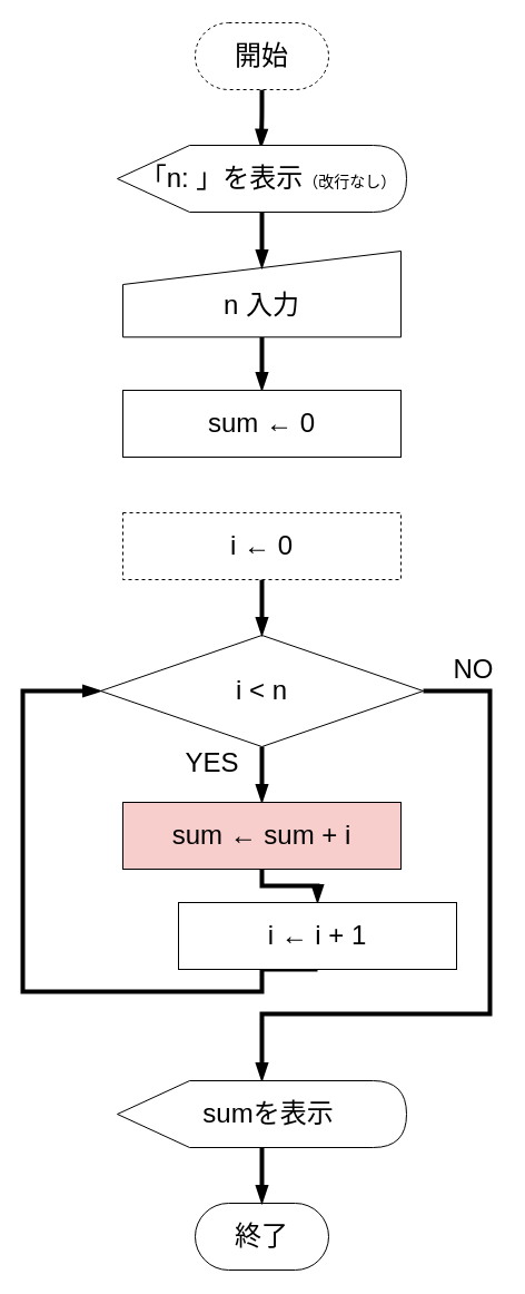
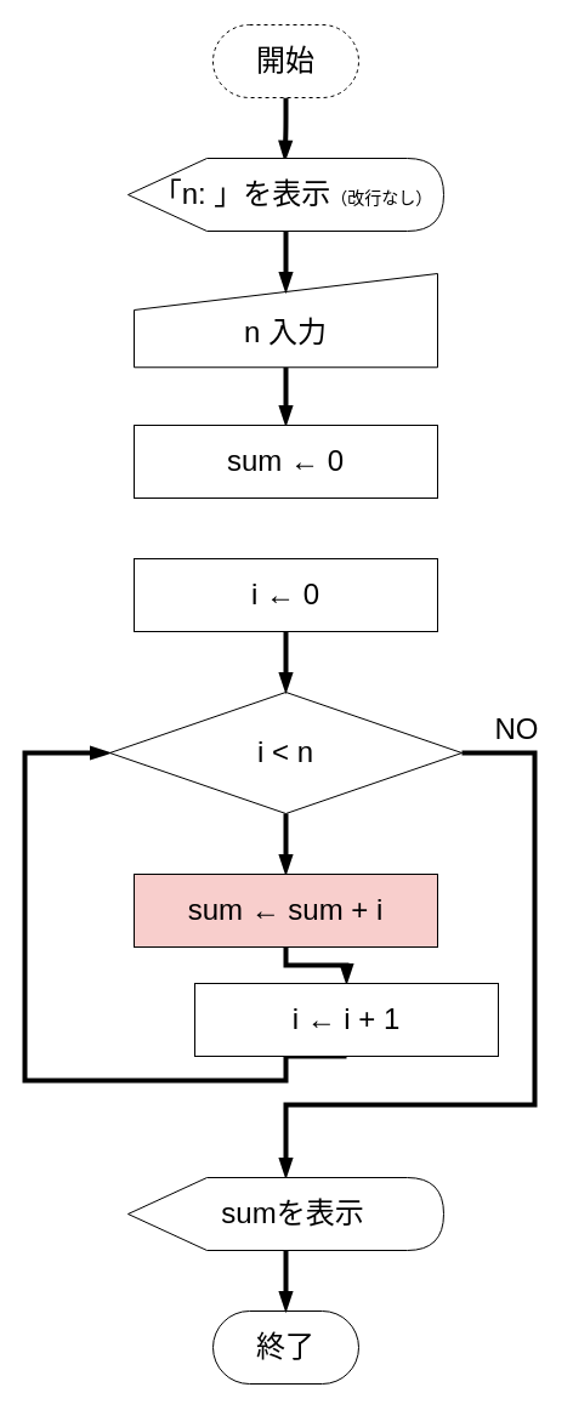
  <mxCell id="0" />
  <mxCell id="1" parent="0" />
  <mxCell id="2" style="edgeStyle=orthogonalEdgeStyle;html=1;entryX=0.497;entryY=0.027;entryDx=0;entryDy=0;entryPerimeter=0;fontSize=24;endArrow=blockThin;endFill=1;strokeWidth=4;" parent="1" source="3" target="11" edge="1"><mxGeometry relative="1" as="geometry" /></mxCell>
  <mxCell id="3" value="開始" style="rounded=1;whiteSpace=wrap;html=1;arcSize=50;fontSize=24;dashed=1;" parent="1" vertex="1"><mxGeometry x="175" y="20" width="120" height="60" as="geometry" /></mxCell>
  <mxCell id="4" style="edgeStyle=none;html=1;fontSize=20;endArrow=blockThin;endFill=1;strokeWidth=4;exitX=0.5;exitY=1;exitDx=0;exitDy=0;" parent="1" source="9" target="16" edge="1"><mxGeometry relative="1" as="geometry"><mxPoint x="250" y="320" as="sourcePoint" /><mxPoint x="220" y="340" as="targetPoint" /></mxGeometry></mxCell>
  <mxCell id="5" value="終了" style="rounded=1;whiteSpace=wrap;html=1;arcSize=50;fontSize=24;" parent="1" vertex="1"><mxGeometry x="175" y="1080" width="120" height="60" as="geometry" /></mxCell>
  <mxCell id="6" style="edgeStyle=orthogonalEdgeStyle;html=1;fontSize=19;endArrow=blockThin;endFill=1;strokeWidth=4;entryX=0.5;entryY=0;entryDx=0;entryDy=0;" parent="1" source="8" target="20" edge="1"><mxGeometry relative="1" as="geometry" /></mxCell>
  <mxCell id="7" style="edgeStyle=orthogonalEdgeStyle;rounded=0;html=1;exitX=1;exitY=0.5;exitDx=0;exitDy=0;exitPerimeter=0;strokeWidth=4;fontSize=24;endArrow=blockThin;endFill=1;" edge="1" parent="1" source="8" target="13"><mxGeometry relative="1" as="geometry"><Array as="points"><mxPoint x="440" y="620" /><mxPoint x="440" y="910" /><mxPoint x="235" y="910" /></Array></mxGeometry></mxCell>
  <mxCell id="8" value="i &amp;lt; n" style="strokeWidth=1;html=1;shape=mxgraph.flowchart.decision;whiteSpace=wrap;fontSize=24;" parent="1" vertex="1"><mxGeometry x="90" y="570" width="290" height="100" as="geometry" /></mxCell>
  <mxCell id="9" value="&lt;span style=&quot;font-size: 24px;&quot;&gt;n 入力&lt;/span&gt;" style="shape=manualInput;whiteSpace=wrap;html=1;fontSize=24;spacingTop=20;strokeWidth=1;" parent="1" vertex="1"><mxGeometry x="110" y="225" width="250" height="77.27" as="geometry" /></mxCell>
  <mxCell id="10" style="edgeStyle=orthogonalEdgeStyle;html=1;fontSize=24;strokeWidth=4;endArrow=blockThin;endFill=1;" parent="1" source="11" edge="1"><mxGeometry relative="1" as="geometry"><mxPoint x="235" y="240" as="targetPoint" /></mxGeometry></mxCell>
  <mxCell id="11" value="&lt;font style=&quot;font-size: 24px;&quot;&gt;「n: 」を表示&lt;/font&gt;&lt;font style=&quot;font-size: 14px;&quot;&gt;（改行なし）&lt;/font&gt;" style="shape=display;whiteSpace=wrap;html=1;fontSize=24;spacingLeft=12;strokeWidth=1;" parent="1" vertex="1"><mxGeometry x="105" y="130" width="260" height="60" as="geometry" /></mxCell>
  <mxCell id="12" style="edgeStyle=orthogonalEdgeStyle;rounded=0;html=1;entryX=0.5;entryY=0;entryDx=0;entryDy=0;strokeWidth=4;fontSize=24;endArrow=blockThin;endFill=1;" edge="1" parent="1" source="13" target="5"><mxGeometry relative="1" as="geometry" /></mxCell>
  <mxCell id="13" value="sumを表示" style="shape=display;whiteSpace=wrap;html=1;fontSize=24;spacingLeft=12;strokeWidth=1;" parent="1" vertex="1"><mxGeometry x="105" y="970" width="260" height="60" as="geometry" /></mxCell>
- <mxCell id="14" value="YES" style="text;html=1;align=center;verticalAlign=middle;resizable=0;points=[];autosize=1;strokeColor=none;fillColor=none;fontSize=24;" parent="1" vertex="1"><mxGeometry x="160" y="670" width="60" height="30" as="geometry" /></mxCell>
  <mxCell id="15" value="NO" style="text;html=1;align=center;verticalAlign=middle;resizable=0;points=[];autosize=1;strokeColor=none;fillColor=none;fontSize=24;" parent="1" vertex="1"><mxGeometry x="400" y="586" width="50" height="30" as="geometry" /></mxCell>
  <mxCell id="16" value="sum ← 0" style="rounded=0;whiteSpace=wrap;html=1;fontSize=24;" vertex="1" parent="1"><mxGeometry x="110" y="350" width="250" height="60" as="geometry" /></mxCell>
  <mxCell id="17" value="" style="edgeStyle=orthogonalEdgeStyle;rounded=0;html=1;strokeWidth=4;fontSize=24;endArrow=blockThin;endFill=1;" edge="1" parent="1" source="18" target="8"><mxGeometry relative="1" as="geometry" /></mxCell>
- <mxCell id="18" value="i ← 0" style="rounded=0;whiteSpace=wrap;html=1;fontSize=24;dashed=1;" vertex="1" parent="1"><mxGeometry x="110" y="460" width="250" height="60" as="geometry" /></mxCell>
+ <mxCell id="18" value="i ← 0" style="rounded=0;whiteSpace=wrap;html=1;fontSize=24;" vertex="1" parent="1"><mxGeometry x="110" y="460" width="250" height="60" as="geometry" /></mxCell>
  <mxCell id="19" style="edgeStyle=orthogonalEdgeStyle;rounded=0;html=1;strokeWidth=4;fontSize=24;endArrow=blockThin;endFill=1;" edge="1" parent="1" source="20" target="22"><mxGeometry relative="1" as="geometry" /></mxCell>
  <mxCell id="20" value="sum ← sum + i" style="rounded=0;whiteSpace=wrap;html=1;fontSize=24;fillColor=#f8cecc;" vertex="1" parent="1"><mxGeometry x="110" y="720" width="250" height="60" as="geometry" /></mxCell>
  <mxCell id="21" style="edgeStyle=orthogonalEdgeStyle;rounded=0;html=1;exitX=0.5;exitY=1;exitDx=0;exitDy=0;entryX=0;entryY=0.5;entryDx=0;entryDy=0;entryPerimeter=0;strokeWidth=4;fontSize=24;endArrow=blockThin;endFill=1;" edge="1" parent="1" source="22" target="8"><mxGeometry relative="1" as="geometry"><Array as="points"><mxPoint x="235" y="890" /><mxPoint x="20" y="890" /><mxPoint x="20" y="620" /></Array></mxGeometry></mxCell>
  <mxCell id="22" value="i ← i + 1" style="rounded=0;whiteSpace=wrap;html=1;fontSize=24;" vertex="1" parent="1"><mxGeometry x="160" y="810" width="250" height="60" as="geometry" /></mxCell>
